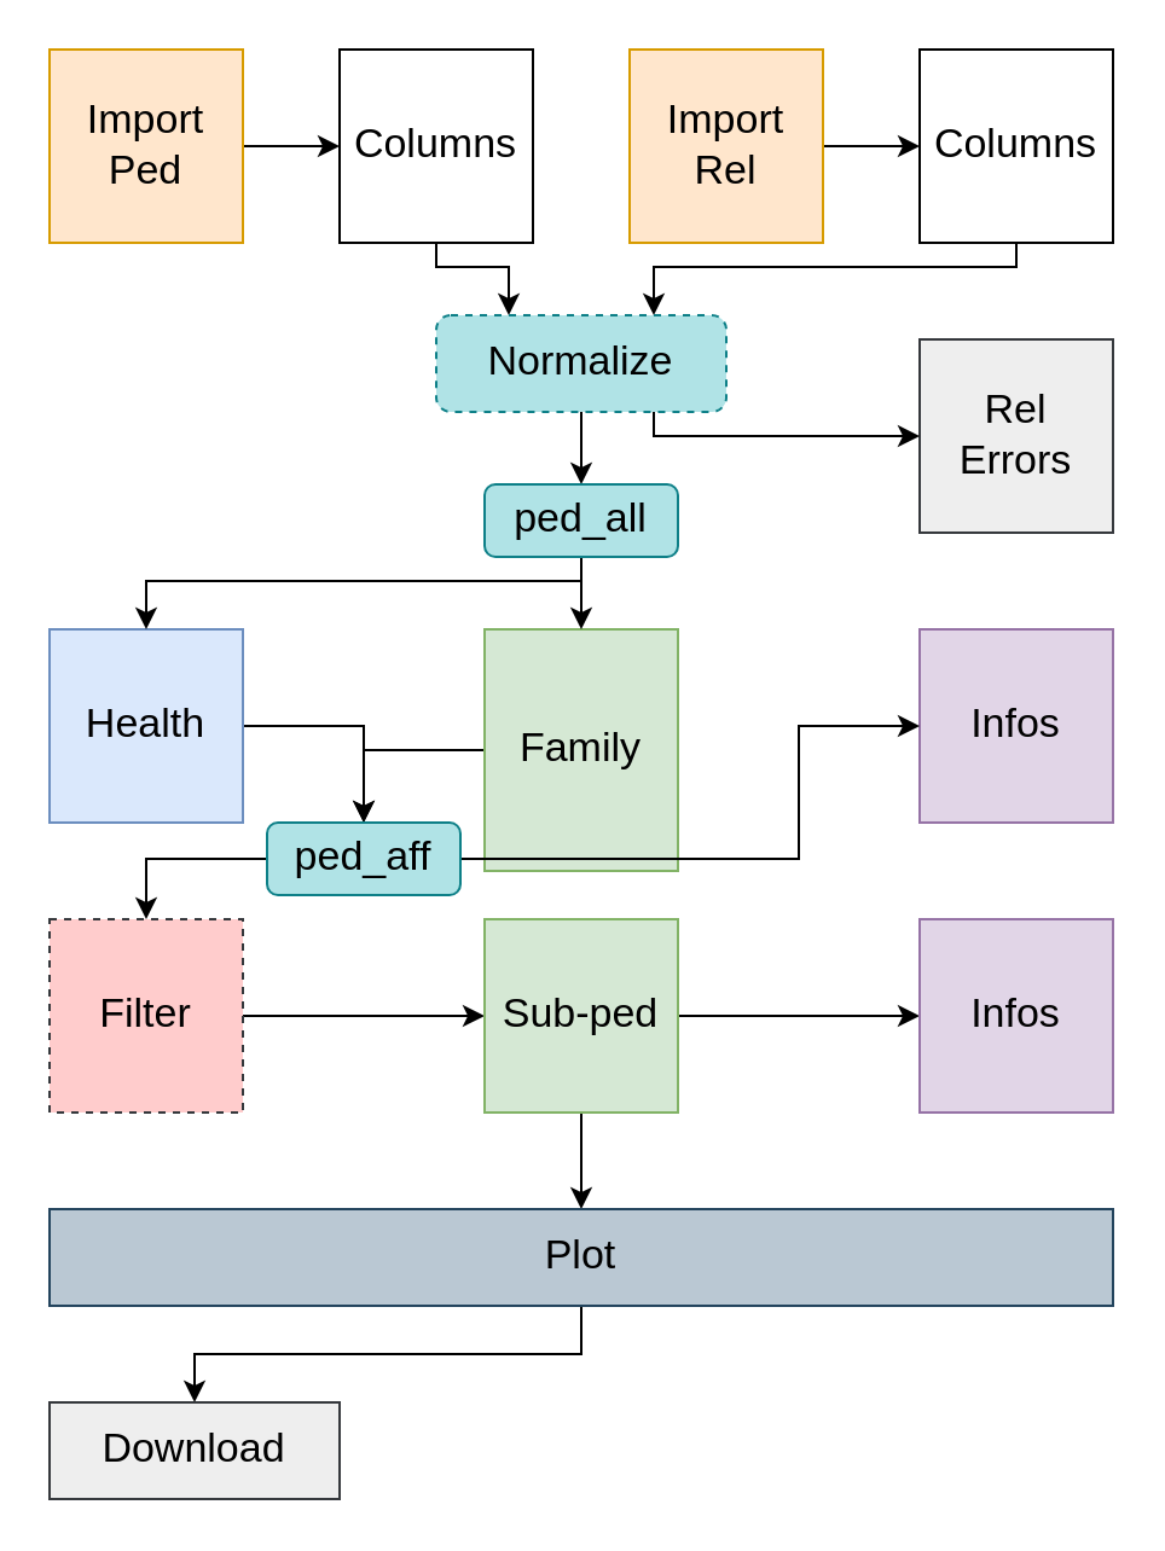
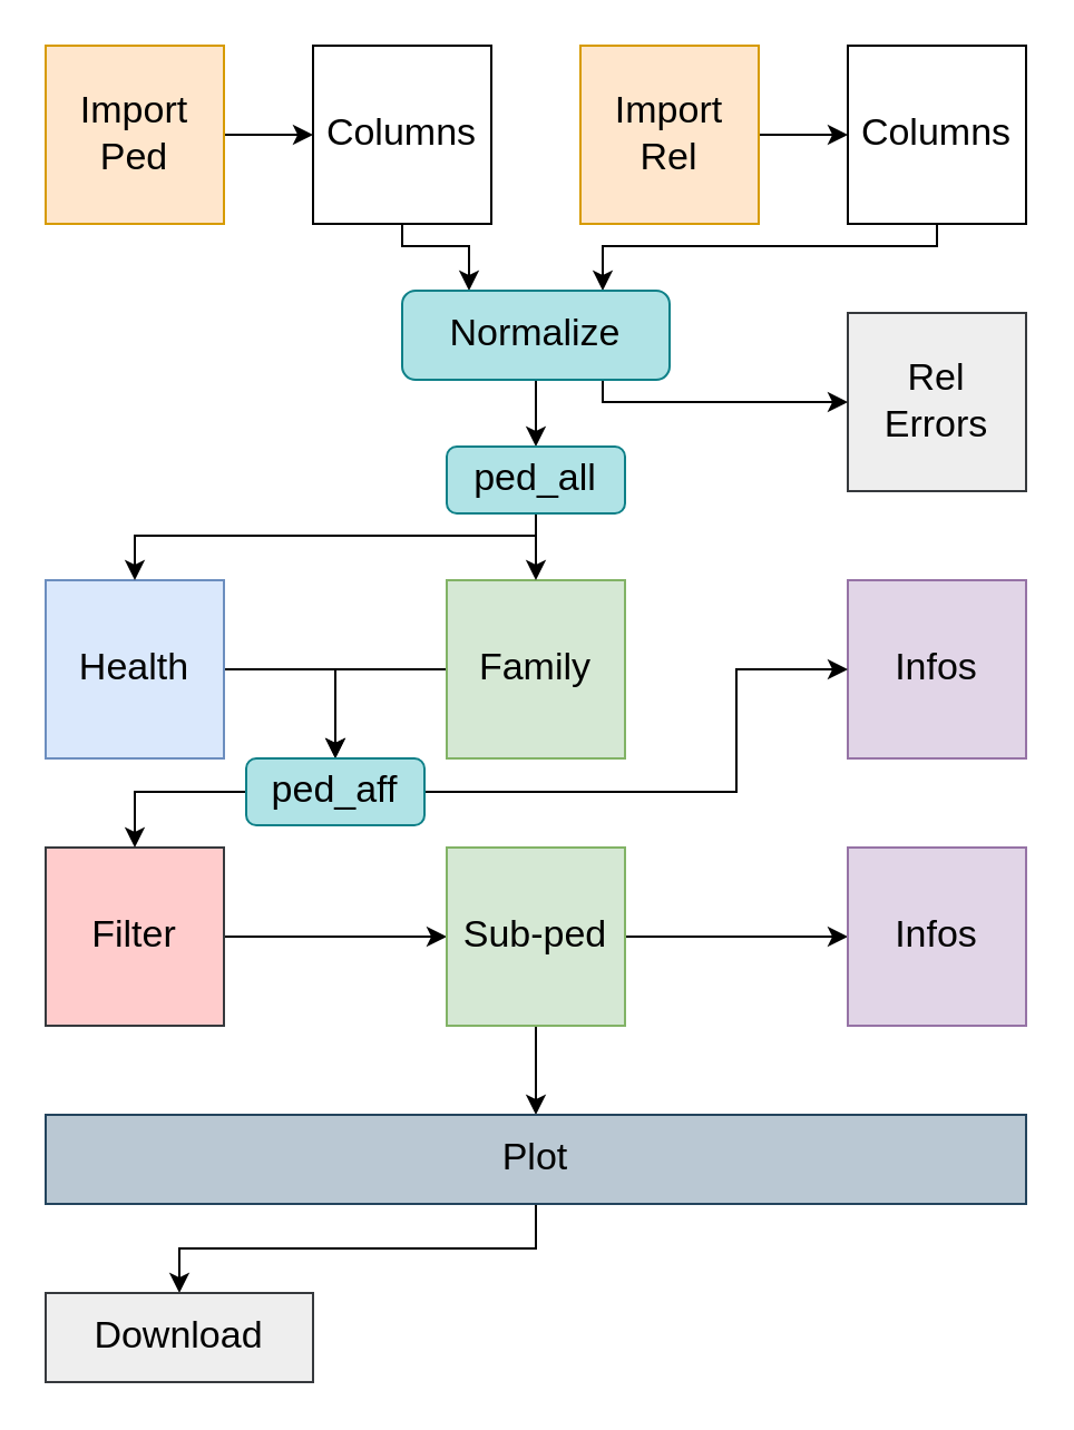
  <mxCell id="0" />
  <mxCell id="1" parent="0" />
  <mxCell id="2" style="edgeStyle=orthogonalEdgeStyle;rounded=0;orthogonalLoop=1;jettySize=auto;html=1;exitX=1;exitY=0.5;exitDx=0;exitDy=0;entryX=0;entryY=0.5;entryDx=0;entryDy=0;fontSize=17;" parent="1" source="4" target="9" edge="1"><mxGeometry relative="1" as="geometry" /></mxCell>
  <mxCell id="3" style="edgeStyle=orthogonalEdgeStyle;rounded=0;orthogonalLoop=1;jettySize=auto;html=1;exitX=0.5;exitY=1;exitDx=0;exitDy=0;fontSize=17;entryX=0.25;entryY=0;entryDx=0;entryDy=0;" parent="1" source="9" target="26" edge="1"><mxGeometry relative="1" as="geometry"><mxPoint x="230" y="120" as="targetPoint" /><Array as="points"><mxPoint x="180" y="110" /><mxPoint x="210" y="110" /></Array></mxGeometry></mxCell>
  <mxCell id="4" value="Import&lt;br style=&quot;font-size: 17px;&quot;&gt;Ped" style="whiteSpace=wrap;html=1;aspect=fixed;fillColor=#ffe6cc;strokeColor=#d79b00;fontSize=17;" parent="1" vertex="1"><mxGeometry x="20" y="20" width="80" height="80" as="geometry" /></mxCell>
  <mxCell id="5" style="edgeStyle=orthogonalEdgeStyle;rounded=0;orthogonalLoop=1;jettySize=auto;html=1;exitX=1;exitY=0.5;exitDx=0;exitDy=0;entryX=0;entryY=0.5;entryDx=0;entryDy=0;fontSize=17;" parent="1" source="6" target="8" edge="1"><mxGeometry relative="1" as="geometry" /></mxCell>
  <mxCell id="6" value="Import&lt;br style=&quot;font-size: 17px;&quot;&gt;Rel" style="whiteSpace=wrap;html=1;aspect=fixed;fillColor=#ffe6cc;strokeColor=#d79b00;fontSize=17;" parent="1" vertex="1"><mxGeometry x="260" y="20" width="80" height="80" as="geometry" /></mxCell>
  <mxCell id="7" style="edgeStyle=orthogonalEdgeStyle;rounded=0;orthogonalLoop=1;jettySize=auto;html=1;exitX=0.5;exitY=1;exitDx=0;exitDy=0;entryX=0.75;entryY=0;entryDx=0;entryDy=0;fontSize=17;" parent="1" source="8" target="26" edge="1"><mxGeometry relative="1" as="geometry"><Array as="points"><mxPoint x="420" y="110" /><mxPoint x="270" y="110" /></Array></mxGeometry></mxCell>
  <mxCell id="8" value="Columns" style="whiteSpace=wrap;html=1;aspect=fixed;fontSize=17;" parent="1" vertex="1"><mxGeometry x="380" y="20" width="80" height="80" as="geometry" /></mxCell>
  <mxCell id="9" value="Columns" style="whiteSpace=wrap;html=1;aspect=fixed;fontSize=17;" parent="1" vertex="1"><mxGeometry x="140" y="20" width="80" height="80" as="geometry" /></mxCell>
  <mxCell id="10" value="Rel&lt;br&gt;Errors" style="whiteSpace=wrap;html=1;aspect=fixed;fillColor=#eeeeee;strokeColor=#36393d;fontSize=17;" parent="1" vertex="1"><mxGeometry x="380" y="140" width="80" height="80" as="geometry" /></mxCell>
  <mxCell id="11" style="edgeStyle=orthogonalEdgeStyle;rounded=0;orthogonalLoop=1;jettySize=auto;html=1;exitX=1;exitY=0.5;exitDx=0;exitDy=0;entryX=0.5;entryY=0;entryDx=0;entryDy=0;fontSize=12;" parent="1" source="12" target="29" edge="1"><mxGeometry relative="1" as="geometry" /></mxCell>
  <mxCell id="12" value="Health" style="whiteSpace=wrap;html=1;aspect=fixed;fillColor=#dae8fc;strokeColor=#6c8ebf;fontSize=17;" parent="1" vertex="1"><mxGeometry x="20" y="260" width="80" height="80" as="geometry" /></mxCell>
  <mxCell id="13" style="edgeStyle=orthogonalEdgeStyle;rounded=0;orthogonalLoop=1;jettySize=auto;html=1;exitX=0;exitY=0.5;exitDx=0;exitDy=0;entryX=0.5;entryY=0;entryDx=0;entryDy=0;fontSize=12;" parent="1" source="14" target="29" edge="1"><mxGeometry relative="1" as="geometry" /></mxCell>
- <mxCell id="14" value="Family" style="whiteSpace=wrap;html=1;aspect=fixed;fillColor=#d5e8d4;strokeColor=#82b366;fontSize=17;" parent="1" vertex="1"><mxGeometry x="200" y="260" width="80" height="100" as="geometry" /></mxCell>
+ <mxCell id="14" value="Family" style="whiteSpace=wrap;html=1;aspect=fixed;fillColor=#d5e8d4;strokeColor=#82b366;fontSize=17;" parent="1" vertex="1"><mxGeometry x="200" y="260" width="80" height="80" as="geometry" /></mxCell>
  <mxCell id="15" value="Infos" style="whiteSpace=wrap;html=1;aspect=fixed;fillColor=#e1d5e7;strokeColor=#9673a6;fontSize=17;" parent="1" vertex="1"><mxGeometry x="380" y="260" width="80" height="80" as="geometry" /></mxCell>
  <mxCell id="16" style="edgeStyle=orthogonalEdgeStyle;rounded=0;orthogonalLoop=1;jettySize=auto;html=1;exitX=1;exitY=0.5;exitDx=0;exitDy=0;entryX=0;entryY=0.5;entryDx=0;entryDy=0;fontSize=17;" parent="1" source="17" target="20" edge="1"><mxGeometry relative="1" as="geometry" /></mxCell>
- <mxCell id="17" value="Filter" style="whiteSpace=wrap;html=1;aspect=fixed;fillColor=#ffcccc;strokeColor=#36393d;fontSize=17;dashed=1;" parent="1" vertex="1"><mxGeometry x="20" y="380" width="80" height="80" as="geometry" /></mxCell>
+ <mxCell id="17" value="Filter" style="whiteSpace=wrap;html=1;aspect=fixed;fillColor=#ffcccc;strokeColor=#36393d;fontSize=17;" parent="1" vertex="1"><mxGeometry x="20" y="380" width="80" height="80" as="geometry" /></mxCell>
  <mxCell id="18" style="edgeStyle=orthogonalEdgeStyle;rounded=0;orthogonalLoop=1;jettySize=auto;html=1;exitX=1;exitY=0.5;exitDx=0;exitDy=0;entryX=0;entryY=0.5;entryDx=0;entryDy=0;fontSize=17;" parent="1" source="20" target="21" edge="1"><mxGeometry relative="1" as="geometry" /></mxCell>
  <mxCell id="19" style="edgeStyle=orthogonalEdgeStyle;rounded=0;orthogonalLoop=1;jettySize=auto;html=1;exitX=0.5;exitY=1;exitDx=0;exitDy=0;entryX=0.5;entryY=0;entryDx=0;entryDy=0;fontSize=17;" parent="1" source="20" target="23" edge="1"><mxGeometry relative="1" as="geometry" /></mxCell>
  <mxCell id="20" value="Sub-ped" style="whiteSpace=wrap;html=1;aspect=fixed;fillColor=#d5e8d4;strokeColor=#82b366;fontSize=17;" parent="1" vertex="1"><mxGeometry x="200" y="380" width="80" height="80" as="geometry" /></mxCell>
  <mxCell id="21" value="Infos" style="whiteSpace=wrap;html=1;aspect=fixed;fillColor=#e1d5e7;strokeColor=#9673a6;fontSize=17;" parent="1" vertex="1"><mxGeometry x="380" y="380" width="80" height="80" as="geometry" /></mxCell>
  <mxCell id="22" style="edgeStyle=orthogonalEdgeStyle;rounded=0;orthogonalLoop=1;jettySize=auto;html=1;exitX=0.5;exitY=1;exitDx=0;exitDy=0;entryX=0.5;entryY=0;entryDx=0;entryDy=0;fontSize=12;" parent="1" source="23" target="33" edge="1"><mxGeometry relative="1" as="geometry"><mxPoint x="60" y="580" as="targetPoint" /></mxGeometry></mxCell>
  <mxCell id="23" value="Plot" style="rounded=0;whiteSpace=wrap;html=1;fillColor=#bac8d3;strokeColor=#23445d;fontSize=17;" parent="1" vertex="1"><mxGeometry x="20" y="500" width="440" height="40" as="geometry" /></mxCell>
  <mxCell id="24" style="edgeStyle=orthogonalEdgeStyle;rounded=0;orthogonalLoop=1;jettySize=auto;html=1;exitX=0.75;exitY=1;exitDx=0;exitDy=0;entryX=0;entryY=0.5;entryDx=0;entryDy=0;fontSize=17;" parent="1" source="26" target="10" edge="1"><mxGeometry relative="1" as="geometry"><Array as="points"><mxPoint x="270" y="180" /></Array></mxGeometry></mxCell>
  <mxCell id="25" style="edgeStyle=orthogonalEdgeStyle;rounded=0;orthogonalLoop=1;jettySize=auto;html=1;exitX=0.5;exitY=1;exitDx=0;exitDy=0;entryX=0.5;entryY=0;entryDx=0;entryDy=0;fontSize=12;" parent="1" source="26" target="32" edge="1"><mxGeometry relative="1" as="geometry" /></mxCell>
- <mxCell id="26" value="Normalize" style="rounded=1;whiteSpace=wrap;html=1;fontSize=17;fillColor=#b0e3e6;strokeColor=#0e8088;dashed=1;" parent="1" vertex="1"><mxGeometry x="180" y="130" width="120" height="40" as="geometry" /></mxCell>
+ <mxCell id="26" value="Normalize" style="rounded=1;whiteSpace=wrap;html=1;fontSize=17;fillColor=#b0e3e6;strokeColor=#0e8088;" parent="1" vertex="1"><mxGeometry x="180" y="130" width="120" height="40" as="geometry" /></mxCell>
  <mxCell id="27" style="edgeStyle=orthogonalEdgeStyle;rounded=0;orthogonalLoop=1;jettySize=auto;html=1;exitX=1;exitY=0.5;exitDx=0;exitDy=0;entryX=0;entryY=0.5;entryDx=0;entryDy=0;fontSize=12;" parent="1" source="29" target="15" edge="1"><mxGeometry relative="1" as="geometry"><Array as="points"><mxPoint x="330" y="355" /><mxPoint x="330" y="300" /></Array></mxGeometry></mxCell>
  <mxCell id="28" style="edgeStyle=orthogonalEdgeStyle;rounded=0;orthogonalLoop=1;jettySize=auto;html=1;exitX=0;exitY=0.5;exitDx=0;exitDy=0;entryX=0.5;entryY=0;entryDx=0;entryDy=0;fontSize=12;" parent="1" source="29" target="17" edge="1"><mxGeometry relative="1" as="geometry" /></mxCell>
  <mxCell id="29" value="ped_aff" style="rounded=1;whiteSpace=wrap;html=1;fontSize=17;fillColor=#b0e3e6;strokeColor=#0e8088;" parent="1" vertex="1"><mxGeometry x="110" y="340" width="80" height="30" as="geometry" /></mxCell>
  <mxCell id="30" style="edgeStyle=orthogonalEdgeStyle;rounded=0;orthogonalLoop=1;jettySize=auto;html=1;exitX=0.5;exitY=1;exitDx=0;exitDy=0;entryX=0.5;entryY=0;entryDx=0;entryDy=0;fontSize=12;" parent="1" source="32" target="14" edge="1"><mxGeometry relative="1" as="geometry" /></mxCell>
  <mxCell id="31" style="edgeStyle=orthogonalEdgeStyle;rounded=0;orthogonalLoop=1;jettySize=auto;html=1;exitX=0.5;exitY=1;exitDx=0;exitDy=0;entryX=0.5;entryY=0;entryDx=0;entryDy=0;fontSize=12;" parent="1" source="32" target="12" edge="1"><mxGeometry relative="1" as="geometry"><Array as="points"><mxPoint x="240" y="240" /><mxPoint x="60" y="240" /></Array></mxGeometry></mxCell>
  <mxCell id="32" value="ped_all" style="rounded=1;whiteSpace=wrap;html=1;fontSize=17;fillColor=#b0e3e6;strokeColor=#0e8088;" parent="1" vertex="1"><mxGeometry x="200" y="200" width="80" height="30" as="geometry" /></mxCell>
  <mxCell id="33" value="&lt;font style=&quot;font-size: 17px;&quot;&gt;Download&lt;/font&gt;" style="rounded=0;whiteSpace=wrap;html=1;fontSize=12;fillColor=#eeeeee;strokeColor=#36393d;" parent="1" vertex="1"><mxGeometry x="20" y="580" width="120" height="40" as="geometry" /></mxCell>
